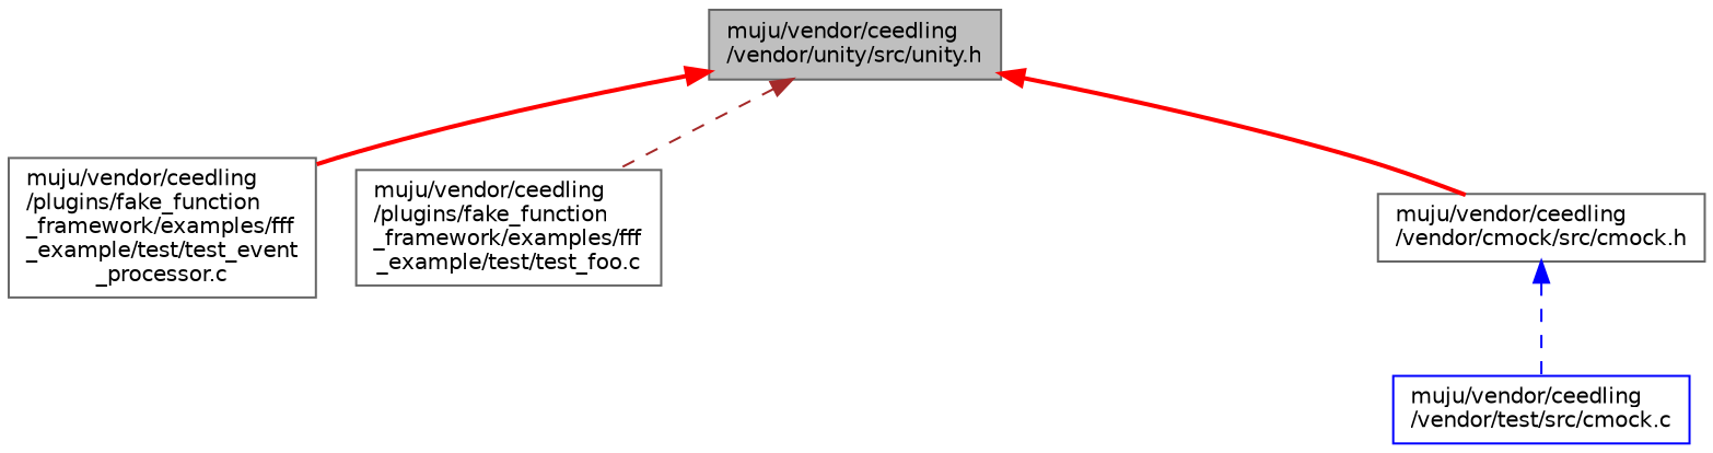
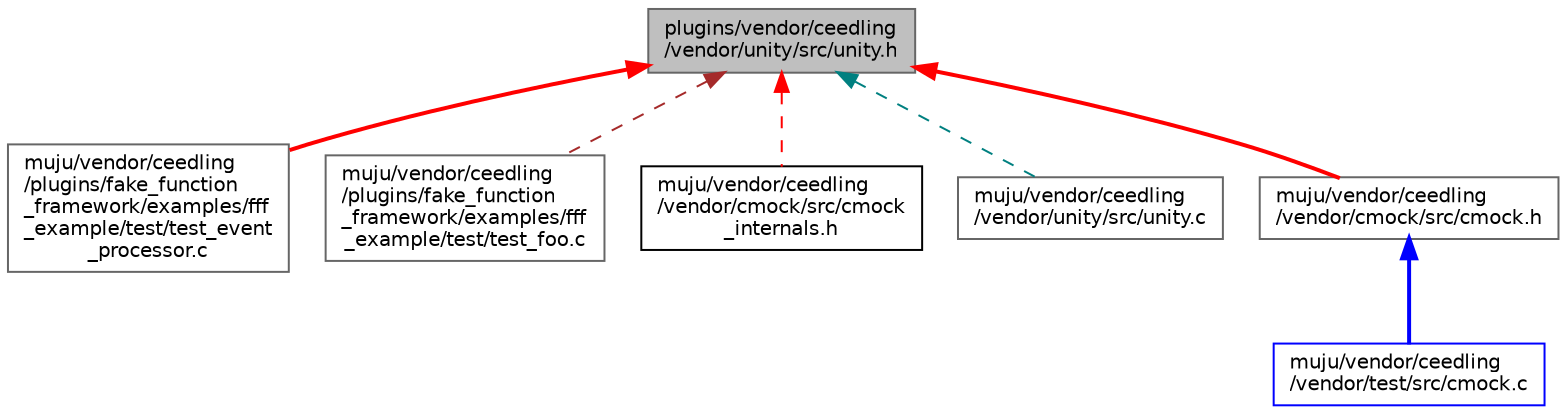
  digraph {
    node [color=gray40 fillcolor=white fontname=Helvetica fontsize=10 shape=record style=filled]
    edge [color=red dir=back fontname=Helvetica fontsize=10 labelfontname=Helvetica labelfontsize=10 style=bold]
-   n1 [fillcolor=grey75 fontcolor=black height=0.2 label="muju/vendor/ceedling\l/vendor/unity/src/unity.h" width=0.4]
+   n1 [fillcolor=grey75 fontcolor=black height=0.2 label="plugins/vendor/ceedling\l/vendor/unity/src/unity.h" width=0.4]
    n2 [height=0.2 label="muju/vendor/ceedling\l/plugins/fake_function\l_framework/examples/fff\l_example/test/test_event\l_processor.c" width=0.4]
    n3 [height=0.2 label="muju/vendor/ceedling\l/plugins/fake_function\l_framework/examples/fff\l_example/test/test_foo.c" width=0.4]
+   n4 [color=black height=0.2 label="muju/vendor/ceedling\l/vendor/cmock/src/cmock\l_internals.h" width=0.4]
+   n5 [height=0.2 label="muju/vendor/ceedling\l/vendor/unity/src/unity.c" width=0.4]
    n6 [height=0.2 label="muju/vendor/ceedling\l/vendor/cmock/src/cmock.h" width=0.4]
    n7 [color=blue height=0.2 label="muju/vendor/ceedling\l/vendor/test/src/cmock.c" width=0.4]
    n1 -> n2
    n1 -> n3 [color=brown style=dashed]
+   n1 -> n4 [style=dashed]
+   n1 -> n5 [color=teal style=dashed]
    n1 -> n6
-   n6 -> n7 [color=blue style=dashed]
+   n6 -> n7 [color=blue]
  }
